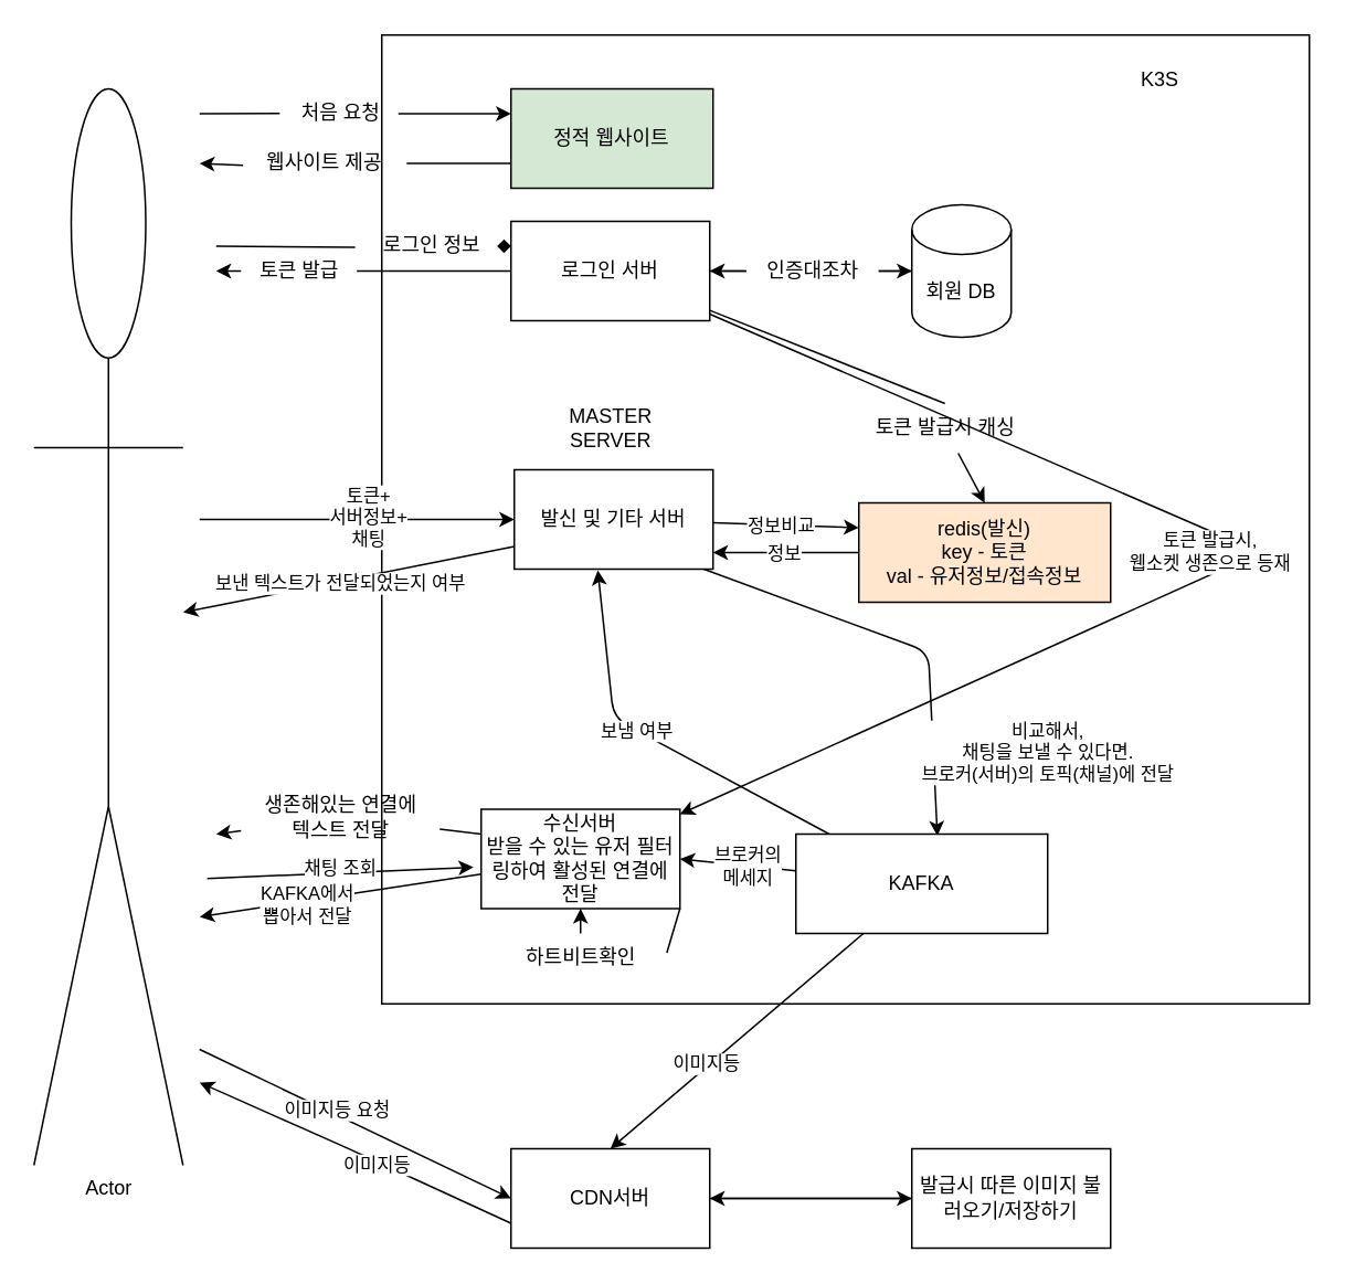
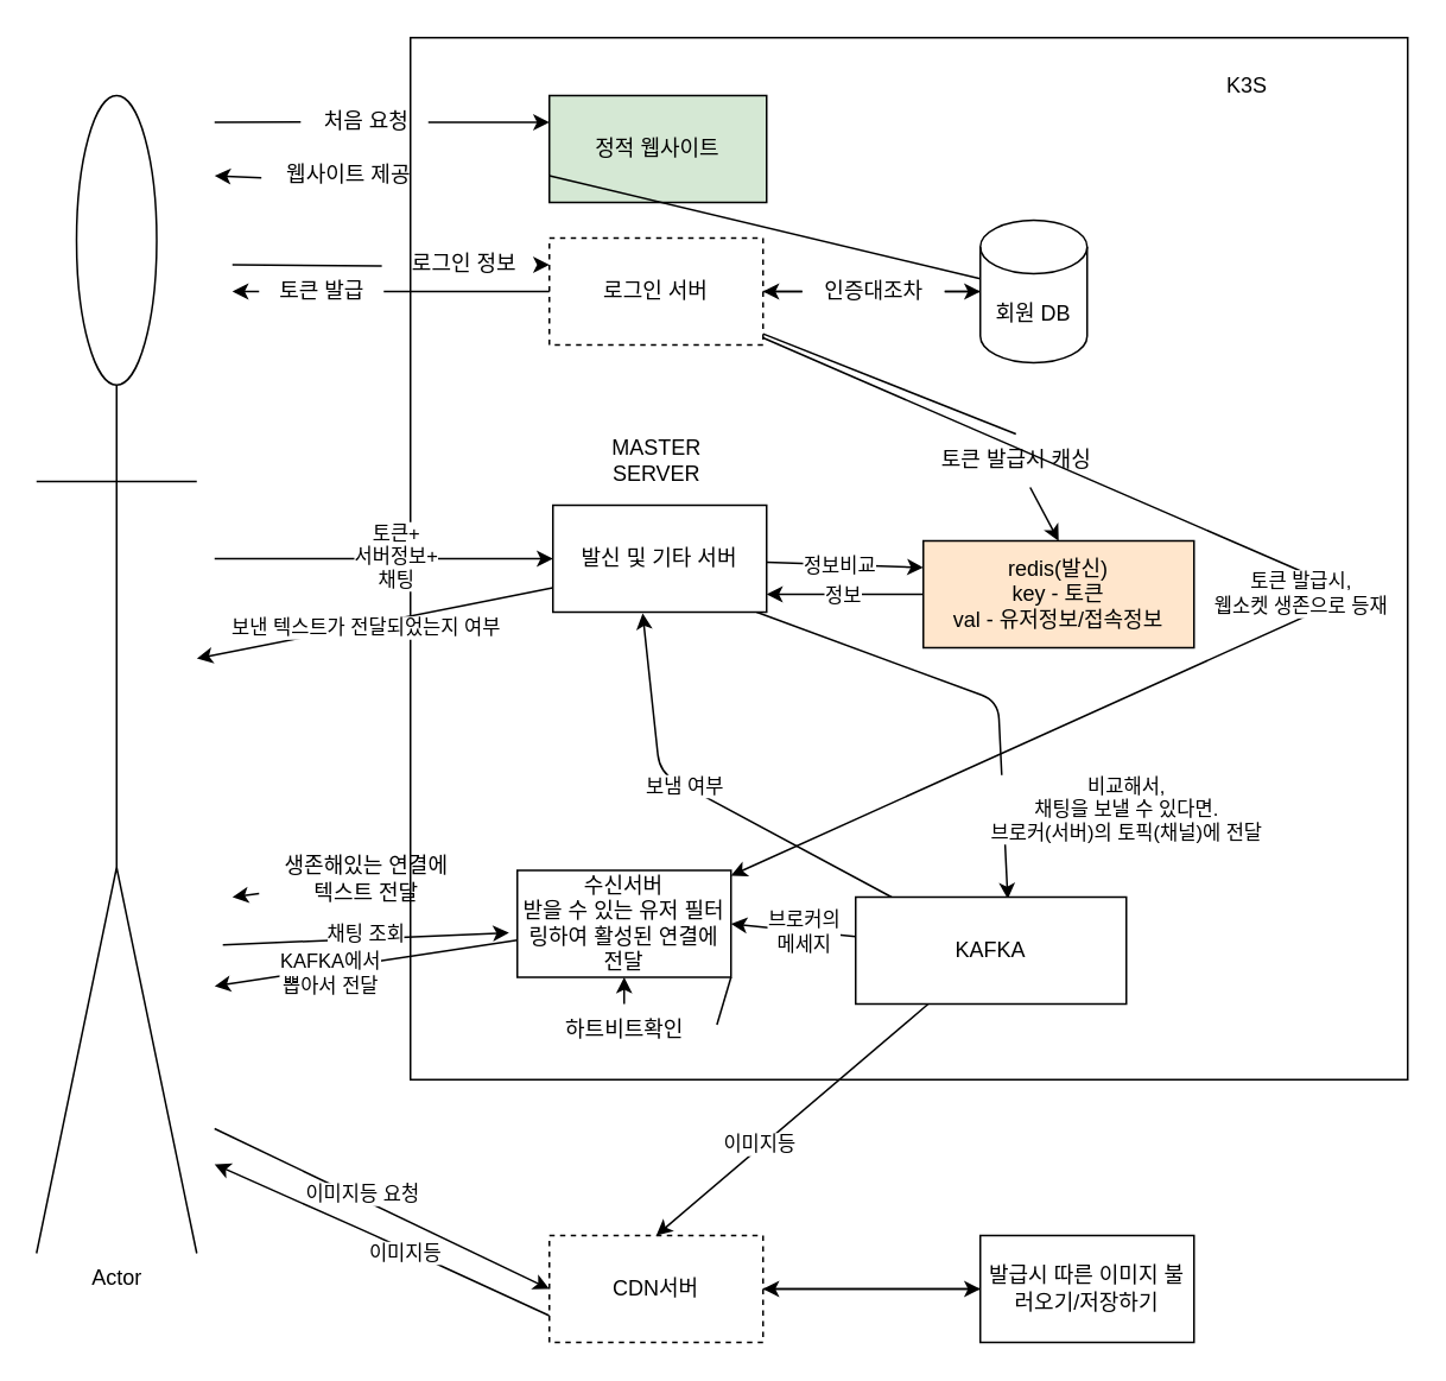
  <mxCell id="0" />
  <mxCell id="1" parent="0" />
  <mxCell id="2" value="" style="rounded=0;whiteSpace=wrap;html=1;" vertex="1" parent="1"><mxGeometry x="230" y="20.5" width="560" height="585" as="geometry" /></mxCell>
  <mxCell id="3" style="edgeStyle=none;html=1;entryX=0;entryY=0.25;entryDx=0;entryDy=0;startArrow=none;" edge="1" parent="1" source="59" target="13"><mxGeometry relative="1" as="geometry"><mxPoint x="120" y="68" as="sourcePoint" /><mxPoint x="290" y="3" as="targetPoint" /></mxGeometry></mxCell>
- <mxCell id="4" style="edgeStyle=none;html=1;entryX=0;entryY=0.25;entryDx=0;entryDy=0;startArrow=none;endArrow=diamond;" edge="1" parent="1" source="55" target="19"><mxGeometry relative="1" as="geometry"><mxPoint x="130" y="148" as="sourcePoint" /></mxGeometry></mxCell>
+ <mxCell id="4" style="edgeStyle=none;html=1;entryX=0;entryY=0.25;entryDx=0;entryDy=0;startArrow=none;" edge="1" parent="1" source="55" target="19"><mxGeometry relative="1" as="geometry"><mxPoint x="130" y="148" as="sourcePoint" /></mxGeometry></mxCell>
  <mxCell id="5" style="edgeStyle=none;html=1;entryX=0;entryY=0.5;entryDx=0;entryDy=0;" edge="1" parent="1" target="39"><mxGeometry relative="1" as="geometry"><mxPoint x="120" y="633" as="sourcePoint" /></mxGeometry></mxCell>
  <mxCell id="6" value="이미지등&amp;nbsp;요청" style="edgeLabel;html=1;align=center;verticalAlign=middle;resizable=0;points=[];" vertex="1" connectable="0" parent="5"><mxGeometry x="-0.139" y="3" relative="1" as="geometry"><mxPoint as="offset" /></mxGeometry></mxCell>
  <mxCell id="7" style="edgeStyle=none;html=1;entryX=0;entryY=0.5;entryDx=0;entryDy=0;" edge="1" parent="1" target="31"><mxGeometry relative="1" as="geometry"><mxPoint x="120" y="313" as="sourcePoint" /></mxGeometry></mxCell>
  <mxCell id="8" value="토큰+&lt;br&gt;서버정보+&lt;br&gt;채팅" style="edgeLabel;html=1;align=center;verticalAlign=middle;resizable=0;points=[];" vertex="1" connectable="0" parent="7"><mxGeometry x="0.062" y="2" relative="1" as="geometry"><mxPoint as="offset" /></mxGeometry></mxCell>
  <mxCell id="9" style="edgeStyle=none;html=1;entryX=0.006;entryY=0.649;entryDx=0;entryDy=0;entryPerimeter=0;" edge="1" parent="1"><mxGeometry relative="1" as="geometry"><mxPoint x="124.64" y="529.822" as="sourcePoint" /><mxPoint x="285.36" y="523" as="targetPoint" /></mxGeometry></mxCell>
  <mxCell id="10" value="채팅 조회" style="edgeLabel;html=1;align=center;verticalAlign=middle;resizable=0;points=[];" vertex="1" connectable="0" parent="9"><mxGeometry x="-0.236" y="2" relative="1" as="geometry"><mxPoint x="19" y="-2" as="offset" /></mxGeometry></mxCell>
  <mxCell id="11" value="Actor" style="shape=umlActor;verticalLabelPosition=bottom;verticalAlign=top;html=1;outlineConnect=0;" vertex="1" parent="1"><mxGeometry x="20" y="53" width="90" height="650" as="geometry" /></mxCell>
  <mxCell id="12" style="edgeStyle=none;html=1;exitX=0.013;exitY=0.538;exitDx=0;exitDy=0;startArrow=none;exitPerimeter=0;" edge="1" parent="1" source="61"><mxGeometry relative="1" as="geometry"><mxPoint x="120" y="98" as="targetPoint" /></mxGeometry></mxCell>
  <mxCell id="13" value="정적 웹사이트" style="rounded=0;whiteSpace=wrap;html=1;fillColor=#d5e8d4;" vertex="1" parent="1"><mxGeometry x="308" y="53" width="122" height="60" as="geometry" /></mxCell>
  <mxCell id="14" style="edgeStyle=none;html=1;entryX=0;entryY=0.5;entryDx=0;entryDy=0;entryPerimeter=0;startArrow=none;" edge="1" parent="1" source="53" target="21"><mxGeometry relative="1" as="geometry" /></mxCell>
  <mxCell id="15" style="edgeStyle=none;html=1;entryX=0.5;entryY=0;entryDx=0;entryDy=0;startArrow=none;" edge="1" parent="1" source="50" target="24"><mxGeometry relative="1" as="geometry"><mxPoint x="370" y="243" as="targetPoint" /></mxGeometry></mxCell>
  <mxCell id="16" style="edgeStyle=none;html=1;startArrow=none;" edge="1" parent="1" source="57"><mxGeometry relative="1" as="geometry"><mxPoint x="130" y="163" as="targetPoint" /></mxGeometry></mxCell>
  <mxCell id="17" style="edgeStyle=none;html=1;" edge="1" parent="1" source="19" target="35"><mxGeometry relative="1" as="geometry"><Array as="points"><mxPoint x="760" y="333" /></Array></mxGeometry></mxCell>
  <mxCell id="18" value="토큰 발급시,&lt;br&gt;웹소켓 생존으로 등재" style="edgeLabel;html=1;align=center;verticalAlign=middle;resizable=0;points=[];" vertex="1" connectable="0" parent="17"><mxGeometry x="-0.05" y="-1" relative="1" as="geometry"><mxPoint x="-23" y="2" as="offset" /></mxGeometry></mxCell>
- <mxCell id="19" value="로그인 서버" style="rounded=0;whiteSpace=wrap;html=1;" vertex="1" parent="1"><mxGeometry x="308" y="133" width="120" height="60" as="geometry" /></mxCell>
+ <mxCell id="19" value="로그인 서버" style="rounded=0;whiteSpace=wrap;html=1;dashed=1;" vertex="1" parent="1"><mxGeometry x="308" y="133" width="120" height="60" as="geometry" /></mxCell>
  <mxCell id="20" style="edgeStyle=none;html=1;entryX=1;entryY=0.5;entryDx=0;entryDy=0;startArrow=none;" edge="1" parent="1" source="53" target="19"><mxGeometry relative="1" as="geometry" /></mxCell>
  <mxCell id="21" value="회원 DB" style="shape=cylinder3;whiteSpace=wrap;html=1;boundedLbl=1;backgroundOutline=1;size=15;" vertex="1" parent="1"><mxGeometry x="550" y="123" width="60" height="80" as="geometry" /></mxCell>
  <mxCell id="22" style="edgeStyle=none;html=1;entryX=1;entryY=0.833;entryDx=0;entryDy=0;entryPerimeter=0;" edge="1" parent="1" source="24" target="31"><mxGeometry relative="1" as="geometry"><Array as="points"><mxPoint x="480" y="333" /></Array></mxGeometry></mxCell>
  <mxCell id="23" value="정보" style="edgeLabel;html=1;align=center;verticalAlign=middle;resizable=0;points=[];" vertex="1" connectable="0" parent="22"><mxGeometry x="0.024" y="1" relative="1" as="geometry"><mxPoint as="offset" /></mxGeometry></mxCell>
  <mxCell id="24" value="redis(발신)&lt;br&gt;key - 토큰&lt;br&gt;val - 유저정보/접속정보" style="rounded=0;whiteSpace=wrap;html=1;fillColor=#ffe6cc;" vertex="1" parent="1"><mxGeometry x="518" y="303" width="152" height="60" as="geometry" /></mxCell>
  <mxCell id="25" style="edgeStyle=none;html=1;entryX=0.562;entryY=0.018;entryDx=0;entryDy=0;entryPerimeter=0;" edge="1" parent="1" target="46"><mxGeometry relative="1" as="geometry"><mxPoint x="424.4" y="343" as="sourcePoint" /><mxPoint x="610" y="488" as="targetPoint" /><Array as="points"><mxPoint x="560" y="393" /></Array></mxGeometry></mxCell>
  <mxCell id="26" value="비교해서,&lt;br&gt;채팅을 보낼 수 있다면.&lt;br&gt;브로커(서버)의 토픽(채널)에 전달" style="edgeLabel;html=1;align=center;verticalAlign=middle;resizable=0;points=[];" vertex="1" connectable="0" parent="25"><mxGeometry x="-0.358" y="-1" relative="1" as="geometry"><mxPoint x="131" y="81" as="offset" /></mxGeometry></mxCell>
  <mxCell id="27" style="edgeStyle=none;html=1;entryX=0;entryY=0.25;entryDx=0;entryDy=0;" edge="1" parent="1" source="31" target="24"><mxGeometry relative="1" as="geometry" /></mxCell>
  <mxCell id="28" value="정보비교" style="edgeLabel;html=1;align=center;verticalAlign=middle;resizable=0;points=[];" vertex="1" connectable="0" parent="27"><mxGeometry x="-0.206" y="1" relative="1" as="geometry"><mxPoint x="5" y="1" as="offset" /></mxGeometry></mxCell>
  <mxCell id="29" style="edgeStyle=none;html=1;" edge="1" parent="1" target="11"><mxGeometry relative="1" as="geometry"><mxPoint x="330" y="325.4" as="sourcePoint" /><mxPoint x="140" y="340.6" as="targetPoint" /></mxGeometry></mxCell>
  <mxCell id="30" value="보낸 텍스트가 전달되었는지 여부" style="edgeLabel;html=1;align=center;verticalAlign=middle;resizable=0;points=[];" vertex="1" connectable="0" parent="29"><mxGeometry x="0.194" relative="1" as="geometry"><mxPoint x="6" as="offset" /></mxGeometry></mxCell>
  <mxCell id="31" value="발신 및 기타 서버" style="rounded=0;whiteSpace=wrap;html=1;" vertex="1" parent="1"><mxGeometry x="310" y="283" width="120" height="60" as="geometry" /></mxCell>
  <mxCell id="32" style="edgeStyle=none;html=1;startArrow=none;" edge="1" parent="1" source="48"><mxGeometry relative="1" as="geometry"><mxPoint x="130" y="503" as="targetPoint" /></mxGeometry></mxCell>
  <mxCell id="33" style="edgeStyle=none;html=1;" edge="1" parent="1" source="35"><mxGeometry relative="1" as="geometry"><mxPoint x="120" y="553" as="targetPoint" /></mxGeometry></mxCell>
  <mxCell id="34" value="KAFKA에서 &lt;br&gt;뽑아서 전달" style="edgeLabel;html=1;align=center;verticalAlign=middle;resizable=0;points=[];" vertex="1" connectable="0" parent="33"><mxGeometry x="0.246" y="2" relative="1" as="geometry"><mxPoint as="offset" /></mxGeometry></mxCell>
  <mxCell id="35" value="수신서버&lt;br&gt;받을 수 있는 유저 필터링하여 활성된 연결에 전달" style="rounded=0;whiteSpace=wrap;html=1;" vertex="1" parent="1"><mxGeometry x="290" y="488" width="120" height="60" as="geometry" /></mxCell>
  <mxCell id="36" value="" style="edgeStyle=none;html=1;" edge="1" parent="1" source="39" target="41"><mxGeometry relative="1" as="geometry" /></mxCell>
  <mxCell id="37" style="edgeStyle=none;html=1;exitX=0;exitY=0.75;exitDx=0;exitDy=0;" edge="1" parent="1" source="39"><mxGeometry relative="1" as="geometry"><mxPoint x="120" y="653" as="targetPoint" /><Array as="points"><mxPoint x="210" y="693" /></Array></mxGeometry></mxCell>
  <mxCell id="38" value="이미지등" style="edgeLabel;html=1;align=center;verticalAlign=middle;resizable=0;points=[];" vertex="1" connectable="0" parent="37"><mxGeometry x="-0.14" y="2" relative="1" as="geometry"><mxPoint as="offset" /></mxGeometry></mxCell>
- <mxCell id="39" value="CDN서버" style="rounded=0;whiteSpace=wrap;html=1;" vertex="1" parent="1"><mxGeometry x="308" y="693" width="120" height="60" as="geometry" /></mxCell>
+ <mxCell id="39" value="CDN서버" style="rounded=0;whiteSpace=wrap;html=1;dashed=1;" vertex="1" parent="1"><mxGeometry x="308" y="693" width="120" height="60" as="geometry" /></mxCell>
  <mxCell id="40" value="" style="edgeStyle=none;html=1;" edge="1" parent="1" source="41" target="39"><mxGeometry relative="1" as="geometry" /></mxCell>
  <mxCell id="41" value="발급시 따른 이미지 불러오기/저장하기" style="whiteSpace=wrap;html=1;rounded=0;" vertex="1" parent="1"><mxGeometry x="550" y="693" width="120" height="60" as="geometry" /></mxCell>
  <mxCell id="42" style="edgeStyle=none;html=1;entryX=0.5;entryY=0;entryDx=0;entryDy=0;" edge="1" parent="1" source="46" target="39"><mxGeometry relative="1" as="geometry" /></mxCell>
  <mxCell id="43" value="이미지등" style="edgeLabel;html=1;align=center;verticalAlign=middle;resizable=0;points=[];" vertex="1" connectable="0" parent="42"><mxGeometry x="0.224" y="-2" relative="1" as="geometry"><mxPoint as="offset" /></mxGeometry></mxCell>
  <mxCell id="44" style="edgeStyle=none;html=1;entryX=0.42;entryY=1.012;entryDx=0;entryDy=0;entryPerimeter=0;" edge="1" parent="1" source="46" target="31"><mxGeometry relative="1" as="geometry"><Array as="points"><mxPoint x="370" y="433" /></Array></mxGeometry></mxCell>
  <mxCell id="45" value="보냄 여부" style="edgeLabel;html=1;align=center;verticalAlign=middle;resizable=0;points=[];" vertex="1" connectable="0" parent="44"><mxGeometry x="0.121" relative="1" as="geometry"><mxPoint as="offset" /></mxGeometry></mxCell>
  <mxCell id="46" value="KAFKA" style="whiteSpace=wrap;html=1;" vertex="1" parent="1"><mxGeometry x="480" y="503" width="152" height="60" as="geometry" /></mxCell>
- <mxCell id="47" value="" style="edgeStyle=none;html=1;endArrow=none;exitX=0;exitY=0.25;exitDx=0;exitDy=0;" edge="1" parent="1" source="35" target="48"><mxGeometry relative="1" as="geometry"><mxPoint x="309" y="501.682" as="sourcePoint" /><mxPoint x="130" y="453" as="targetPoint" /></mxGeometry></mxCell>
  <mxCell id="48" value="생존해있는 연결에&lt;br&gt;텍스트 전달" style="text;html=1;align=center;verticalAlign=middle;resizable=0;points=[];autosize=1;strokeColor=none;fillColor=none;" vertex="1" parent="1"><mxGeometry x="145" y="473" width="120" height="40" as="geometry" /></mxCell>
  <mxCell id="49" value="" style="edgeStyle=none;html=1;entryX=0.5;entryY=0;entryDx=0;entryDy=0;endArrow=none;" edge="1" parent="1" source="19" target="50"><mxGeometry relative="1" as="geometry"><mxPoint x="594" y="303" as="targetPoint" /><mxPoint x="416.429" y="193" as="sourcePoint" /></mxGeometry></mxCell>
  <mxCell id="50" value="토큰 발급시 캐싱" style="text;html=1;align=center;verticalAlign=middle;resizable=0;points=[];autosize=1;strokeColor=none;fillColor=none;" vertex="1" parent="1"><mxGeometry x="515" y="243" width="110" height="30" as="geometry" /></mxCell>
  <mxCell id="51" value="" style="edgeStyle=none;html=1;entryX=1;entryY=0.5;entryDx=0;entryDy=0;endArrow=none;" edge="1" parent="1" source="21" target="53"><mxGeometry relative="1" as="geometry"><mxPoint x="550" y="163" as="sourcePoint" /><mxPoint x="428" y="163" as="targetPoint" /></mxGeometry></mxCell>
  <mxCell id="52" value="" style="edgeStyle=none;html=1;entryX=0;entryY=0.5;entryDx=0;entryDy=0;entryPerimeter=0;endArrow=none;" edge="1" parent="1" source="19" target="53"><mxGeometry relative="1" as="geometry"><mxPoint x="428" y="163" as="sourcePoint" /><mxPoint x="550" y="163" as="targetPoint" /></mxGeometry></mxCell>
  <mxCell id="53" value="인증대조차" style="text;html=1;align=center;verticalAlign=middle;resizable=0;points=[];autosize=1;strokeColor=none;fillColor=none;" vertex="1" parent="1"><mxGeometry x="450" y="148" width="80" height="30" as="geometry" /></mxCell>
  <mxCell id="54" value="" style="edgeStyle=none;html=1;entryX=-0.012;entryY=0.522;entryDx=0;entryDy=0;endArrow=none;entryPerimeter=0;" edge="1" parent="1" target="55"><mxGeometry relative="1" as="geometry"><mxPoint x="130" y="148" as="sourcePoint" /><mxPoint x="308" y="148" as="targetPoint" /></mxGeometry></mxCell>
  <mxCell id="55" value="로그인 정보" style="text;html=1;align=center;verticalAlign=middle;resizable=0;points=[];autosize=1;strokeColor=none;fillColor=none;" vertex="1" parent="1"><mxGeometry x="215" y="133" width="90" height="30" as="geometry" /></mxCell>
  <mxCell id="56" value="" style="edgeStyle=none;html=1;endArrow=none;" edge="1" parent="1" source="19" target="57"><mxGeometry relative="1" as="geometry"><mxPoint x="130" y="163" as="targetPoint" /><mxPoint x="308" y="163" as="sourcePoint" /></mxGeometry></mxCell>
  <mxCell id="57" value="토큰 발급" style="text;html=1;align=center;verticalAlign=middle;resizable=0;points=[];autosize=1;strokeColor=none;fillColor=none;" vertex="1" parent="1"><mxGeometry x="145" y="148" width="70" height="30" as="geometry" /></mxCell>
  <mxCell id="58" value="" style="edgeStyle=none;html=1;entryX=-0.023;entryY=0.497;entryDx=0;entryDy=0;endArrow=none;entryPerimeter=0;" edge="1" parent="1" target="59"><mxGeometry relative="1" as="geometry"><mxPoint x="120" y="68" as="sourcePoint" /><mxPoint x="308" y="68" as="targetPoint" /></mxGeometry></mxCell>
  <mxCell id="59" value="처음 요청" style="text;html=1;align=center;verticalAlign=middle;resizable=0;points=[];autosize=1;strokeColor=none;fillColor=none;" vertex="1" parent="1"><mxGeometry x="170" y="53" width="70" height="30" as="geometry" /></mxCell>
- <mxCell id="60" value="" style="edgeStyle=none;html=1;exitX=0;exitY=0.75;exitDx=0;exitDy=0;endArrow=none;" edge="1" parent="1" source="13" target="61"><mxGeometry relative="1" as="geometry"><mxPoint x="308" y="98" as="sourcePoint" /><mxPoint x="120" y="98" as="targetPoint" /></mxGeometry></mxCell>
+ <mxCell id="60" value="" style="edgeStyle=none;html=1;exitX=0;exitY=0.75;exitDx=0;exitDy=0;endArrow=none;" edge="1" parent="1" source="13" target="21"><mxGeometry relative="1" as="geometry"><mxPoint x="308" y="98" as="sourcePoint" /><mxPoint x="120" y="98" as="targetPoint" /></mxGeometry></mxCell>
  <mxCell id="61" value="웹사이트 제공" style="text;html=1;align=center;verticalAlign=middle;resizable=0;points=[];autosize=1;strokeColor=none;fillColor=none;" vertex="1" parent="1"><mxGeometry x="145" y="83" width="100" height="30" as="geometry" /></mxCell>
  <mxCell id="62" value="MASTER&lt;br&gt;SERVER" style="text;html=1;align=center;verticalAlign=middle;resizable=0;points=[];autosize=1;strokeColor=none;fillColor=none;" vertex="1" parent="1"><mxGeometry x="333" y="238" width="70" height="40" as="geometry" /></mxCell>
  <mxCell id="63" value="" style="edgeStyle=none;html=1;entryX=1.021;entryY=0.387;entryDx=0;entryDy=0;endArrow=none;entryPerimeter=0;exitX=1;exitY=1;exitDx=0;exitDy=0;" edge="1" parent="1" source="35" target="65"><mxGeometry relative="1" as="geometry"><mxPoint x="350" y="548" as="targetPoint" /><mxPoint x="290" y="525.5" as="sourcePoint" /><Array as="points" /></mxGeometry></mxCell>
  <mxCell id="64" style="edgeStyle=none;html=1;" edge="1" parent="1" source="65" target="35"><mxGeometry relative="1" as="geometry" /></mxCell>
  <mxCell id="65" value="하트비트확인" style="text;html=1;align=center;verticalAlign=middle;resizable=0;points=[];autosize=1;strokeColor=none;fillColor=none;" vertex="1" parent="1"><mxGeometry x="300" y="563" width="100" height="30" as="geometry" /></mxCell>
  <mxCell id="66" value="K3S" style="text;html=1;strokeColor=none;fillColor=none;align=center;verticalAlign=middle;whiteSpace=wrap;rounded=0;" vertex="1" parent="1"><mxGeometry x="670" y="33" width="60" height="30" as="geometry" /></mxCell>
  <mxCell id="67" style="edgeStyle=none;html=1;entryX=1;entryY=0.5;entryDx=0;entryDy=0;" edge="1" parent="1" source="46" target="35"><mxGeometry relative="1" as="geometry" /></mxCell>
  <mxCell id="68" value="브로커의 &lt;br&gt;메세지" style="edgeLabel;html=1;align=center;verticalAlign=middle;resizable=0;points=[];" vertex="1" connectable="0" parent="67"><mxGeometry x="0.196" y="1" relative="1" as="geometry"><mxPoint x="12" y="1" as="offset" /></mxGeometry></mxCell>
